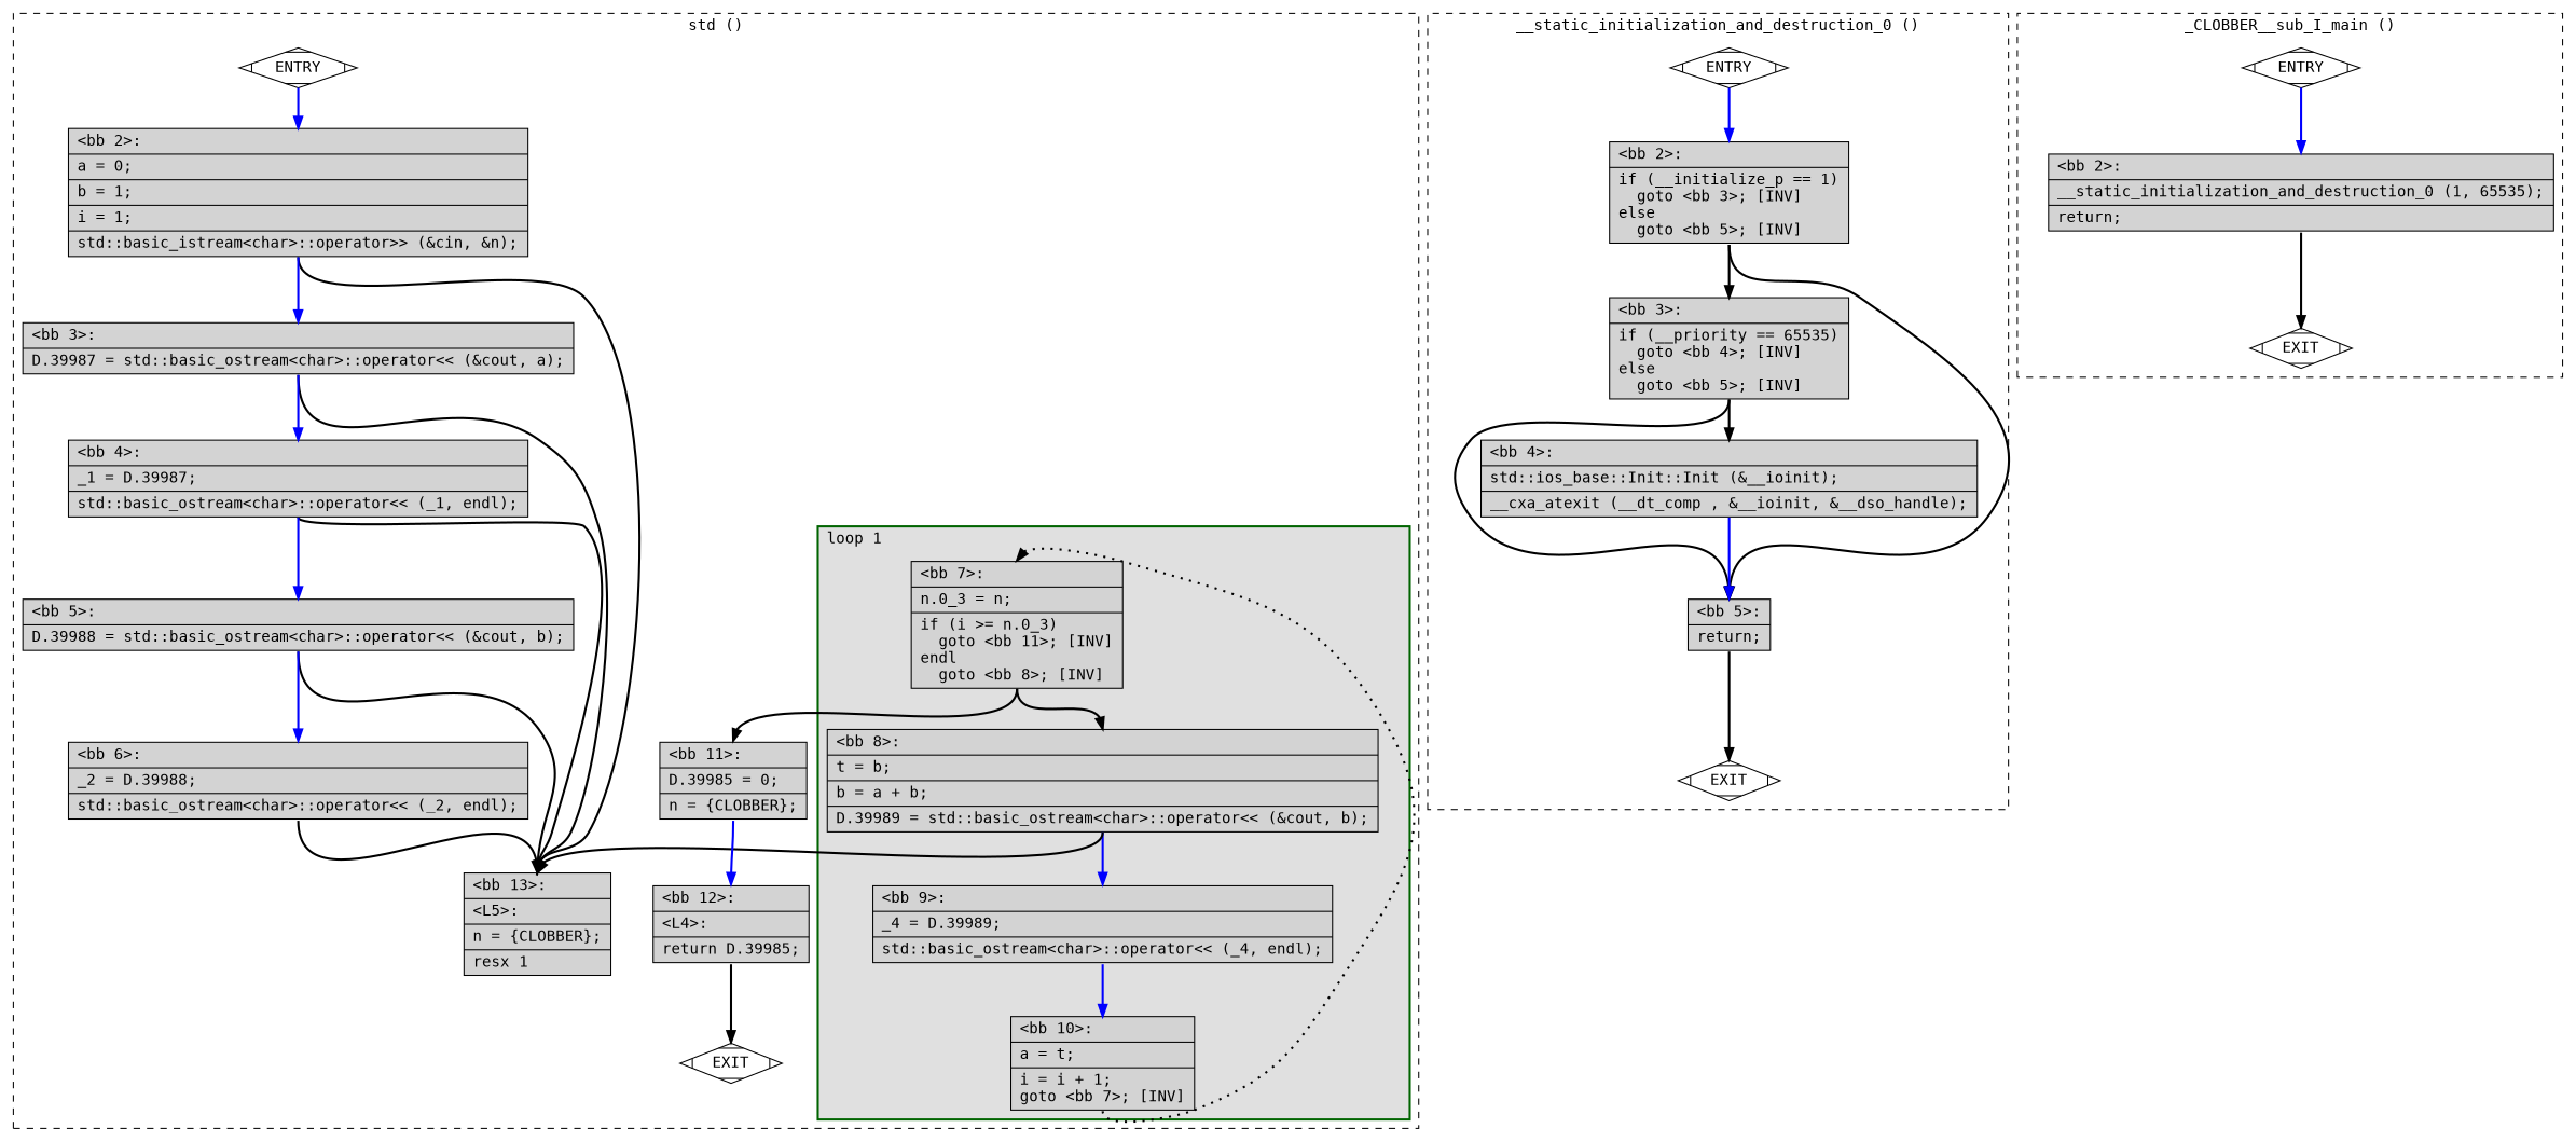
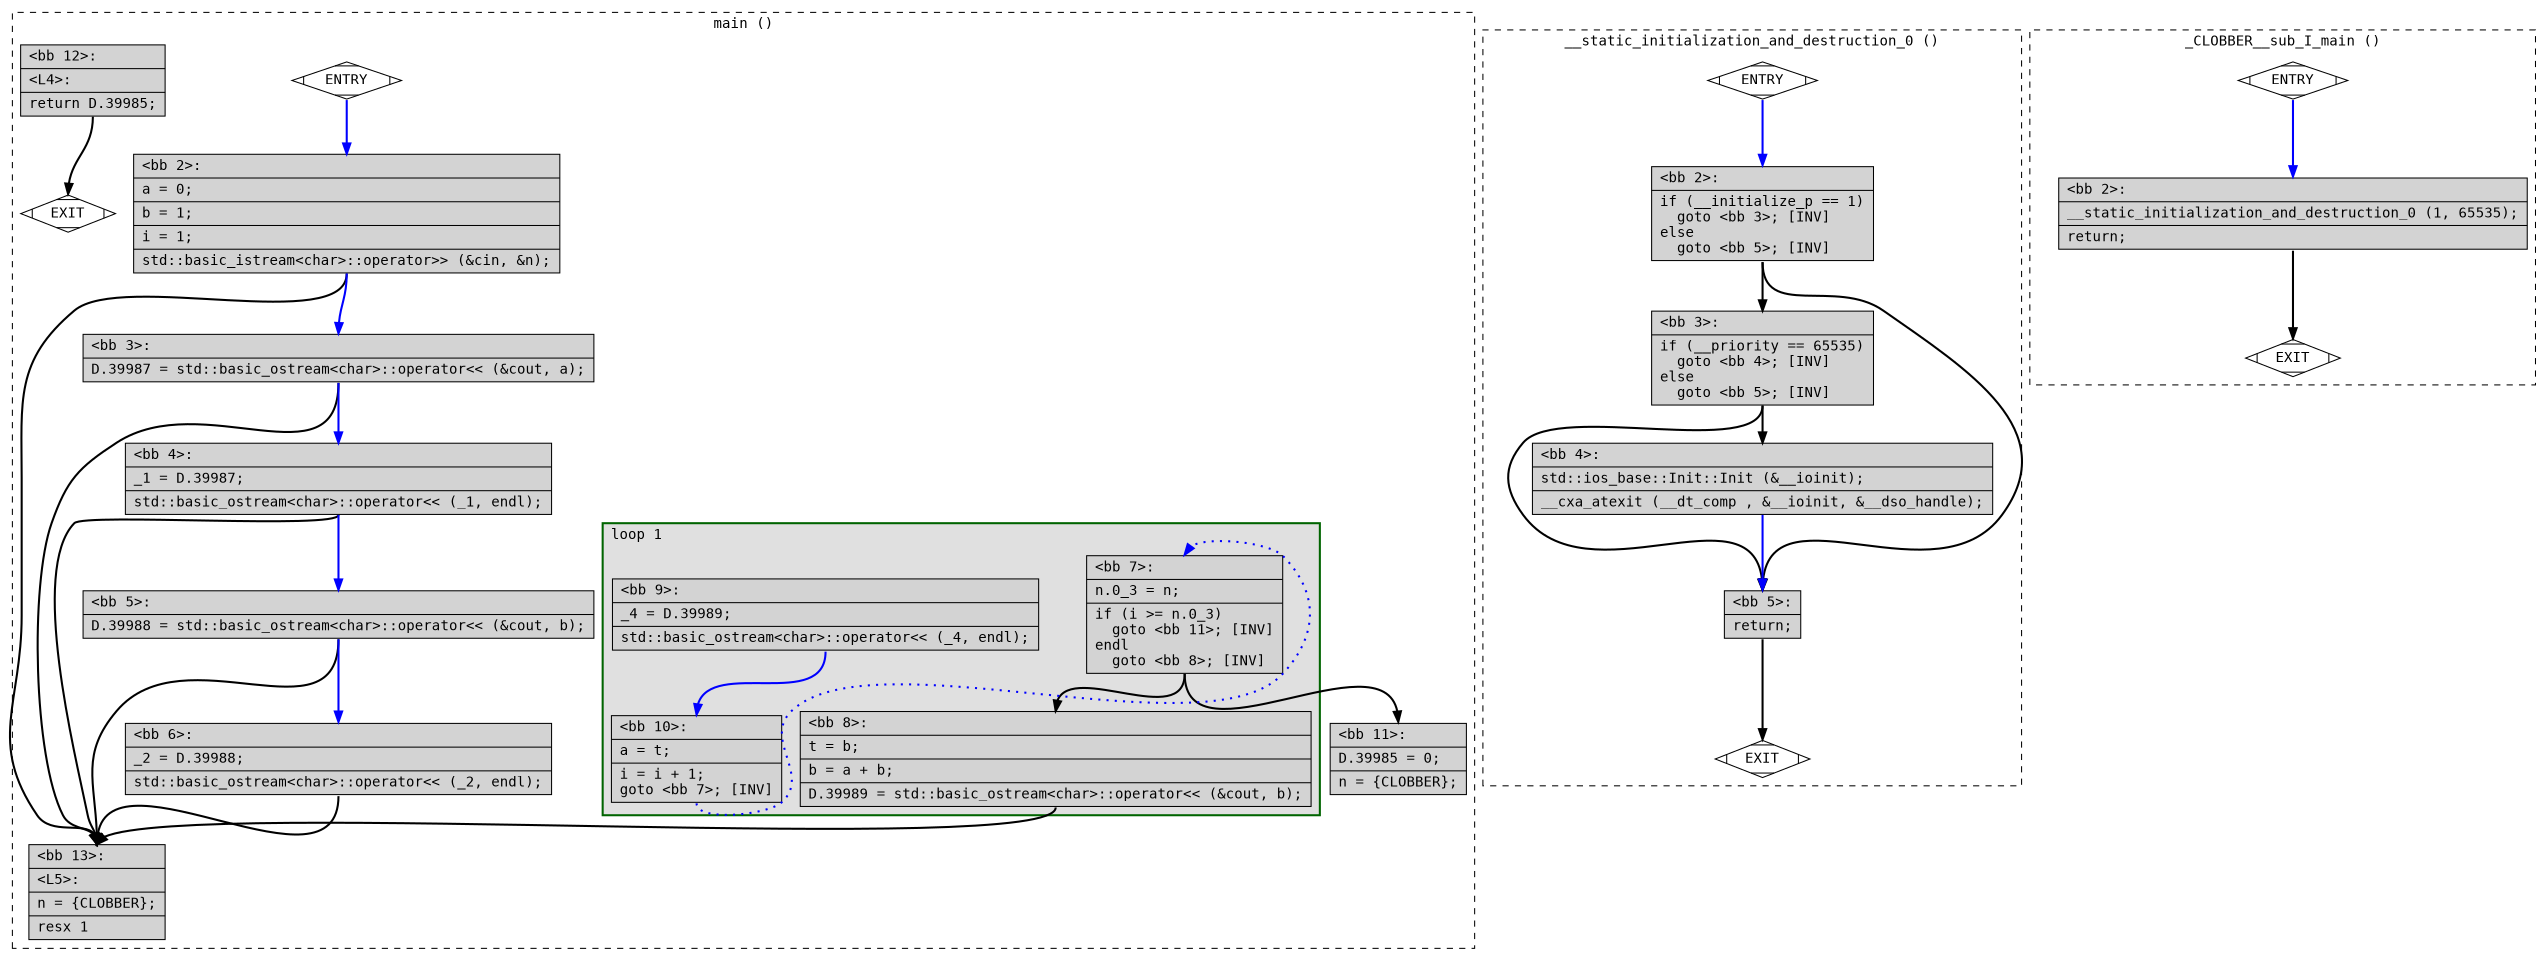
  digraph {
    fontname="DejaVu Sans Mono"
    node [fillcolor=lightgrey fontname="DejaVu Sans Mono" shape=record style=filled]
    edge [color=black constraint=true fontname="DejaVu Sans Mono" headport=n style="solid,bold" tailport=s weight=10]
    n1 [label="{\<bb\ 7\>:\l|n.0_3\ =\ n;\l|if\ (i\ \>=\ n.0_3)\l\ \ goto\ \<bb\ 11\>;\ [INV]\lendl\l\ \ goto\ \<bb\ 8\>;\ [INV]\l}"]
    n2 [label="{\<bb\ 8\>:\l|t\ =\ b;\l|b\ =\ a\ +\ b;\l|D.39989\ =\ std::basic_ostream\<char\>::operator\<\<\ (&cout,\ b);\l}"]
    n3 [label="{\<bb\ 9\>:\l|_4\ =\ D.39989;\l|std::basic_ostream\<char\>::operator\<\<\ (_4,\ endl);\l}"]
    n4 [label="{\<bb\ 10\>:\l|a\ =\ t;\l|i\ =\ i\ +\ 1;\lgoto\ \<bb\ 7\>;\ [INV]\l}"]
    n5 [label="{\<bb\ 11\>:\l|D.39985\ =\ 0;\l|n\ =\ \{CLOBBER\};\l}"]
    n6 [label="{\<bb\ 13\>:\l|\<L5\>:\l|n\ =\ \{CLOBBER\};\l|resx\ 1\l}"]
    n7 [fillcolor=white label=ENTRY shape=Mdiamond]
    n8 [fillcolor=white label=EXIT shape=Mdiamond]
    n9 [label="{\<bb\ 2\>:\l|a\ =\ 0;\l|b\ =\ 1;\l|i\ =\ 1;\l|std::basic_istream\<char\>::operator\>\>\ (&cin,\ &n);\l}"]
    n10 [label="{\<bb\ 3\>:\l|D.39987\ =\ std::basic_ostream\<char\>::operator\<\<\ (&cout,\ a);\l}"]
    n11 [label="{\<bb\ 4\>:\l|_1\ =\ D.39987;\l|std::basic_ostream\<char\>::operator\<\<\ (_1,\ endl);\l}"]
    n12 [label="{\<bb\ 5\>:\l|D.39988\ =\ std::basic_ostream\<char\>::operator\<\<\ (&cout,\ b);\l}"]
    n13 [label="{\<bb\ 6\>:\l|_2\ =\ D.39988;\l|std::basic_ostream\<char\>::operator\<\<\ (_2,\ endl);\l}"]
    n14 [label="{\<bb\ 12\>:\l|\<L4\>:\l|return\ D.39985;\l}"]
    n15 [fillcolor=white label=ENTRY shape=Mdiamond]
    n16 [fillcolor=white label=EXIT shape=Mdiamond]
    n17 [label="{\<bb\ 2\>:\l|if\ (__initialize_p\ ==\ 1)\l\ \ goto\ \<bb\ 3\>;\ [INV]\lelse\l\ \ goto\ \<bb\ 5\>;\ [INV]\l}"]
    n18 [label="{\<bb\ 3\>:\l|if\ (__priority\ ==\ 65535)\l\ \ goto\ \<bb\ 4\>;\ [INV]\lelse\l\ \ goto\ \<bb\ 5\>;\ [INV]\l}"]
    n19 [label="{\<bb\ 5\>:\l|return;\l}"]
    n20 [label="{\<bb\ 4\>:\l|std::ios_base::Init::Init\ (&__ioinit);\l|__cxa_atexit\ (__dt_comp\ ,\ &__ioinit,\ &__dso_handle);\l}"]
    n21 [fillcolor=white label=ENTRY shape=Mdiamond]
    n22 [fillcolor=white label=EXIT shape=Mdiamond]
    n23 [label="{\<bb\ 2\>:\l|__static_initialization_and_destruction_0\ (1,\ 65535);\l|return;\l}"]
    subgraph cluster_1 {
      color=black
-     label="std ()"
+     label="main ()"
      style=dashed
      n5
      n6
      n7
      n8
      n9
      n10
      n11
      n12
      n13
      n14
      subgraph cluster_2 {
        color=darkgreen
        fillcolor=grey88
        label="loop 1"
        labeljust=l
        penwidth=2
        style=filled
        n1
        n2
        n3
        n4
      }
    }
    subgraph cluster_3 {
      color=black
      label="__static_initialization_and_destruction_0 ()"
      style=dashed
      n15
      n16
      n17
      n18
      n19
      n20
    }
    subgraph cluster_4 {
      color=black
      label="_CLOBBER__sub_I_main ()"
      style=dashed
      n21
      n22
      n23
    }
    n1 -> n2
    n1 -> n5
-   n2 -> n3 [color=blue weight=100]
    n2 -> n6
    n3 -> n4 [color=blue weight=100]
-   n4 -> n1 [constraint=false style="dotted,bold"]
-   n5 -> n14 [color=blue weight=100]
+   n4 -> n1 [color=blue constraint=false style="dotted,bold"]
    n7 -> n8 [style=invis color="" weight=""]
    n7 -> n9 [color=blue weight=100]
    n9 -> n6
    n9 -> n10 [color=blue weight=100]
    n10 -> n6
    n10 -> n11 [color=blue weight=100]
    n11 -> n6
    n11 -> n12 [color=blue weight=100]
    n12 -> n6
    n12 -> n13 [color=blue weight=100]
    n13 -> n6
    n14 -> n8
    n15 -> n16 [style=invis color="" weight=""]
    n15 -> n17 [color=blue weight=100]
    n17 -> n18
    n17 -> n19
    n18 -> n19
    n18 -> n20
    n19 -> n16
    n20 -> n19 [color=blue weight=100]
    n21 -> n22 [style=invis color="" weight=""]
    n21 -> n23 [color=blue weight=100]
    n23 -> n22
  }
